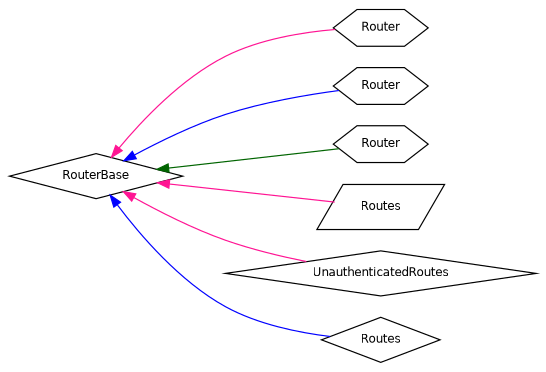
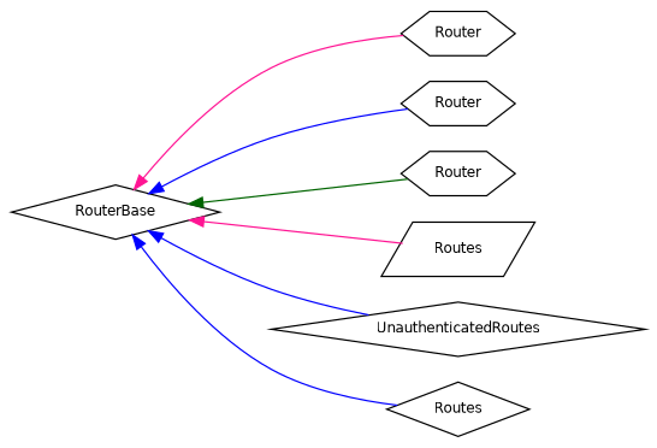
  digraph {
    rankdir=LR
    node [color=black fillcolor=white fontname=Helvetica fontsize=10 shape=diamond style=filled]
    edge [color=deeppink dir=back fontname=Helvetica fontsize=10 labelfontname=Helvetica labelfontsize=10 style=solid]
    n1 [height=0.2 label=RouterBase width=0.4]
    n2 [height=0.2 label=Router shape=hexagon width=0.4]
    n3 [height=0.2 label=Router shape=hexagon width=0.4]
    n4 [height=0.2 label=Router shape=hexagon width=0.4]
    n5 [height=0.2 label=Routes shape=parallelogram width=0.4]
    n6 [height=0.2 label=UnauthenticatedRoutes width=0.4]
    n7 [height=0.2 label=Routes width=0.4]
    n1 -> n2
    n1 -> n3 [color=blue]
    n1 -> n4 [color=darkgreen]
    n1 -> n5
-   n1 -> n6
+   n1 -> n6 [color=blue]
    n1 -> n7 [color=blue]
  }
